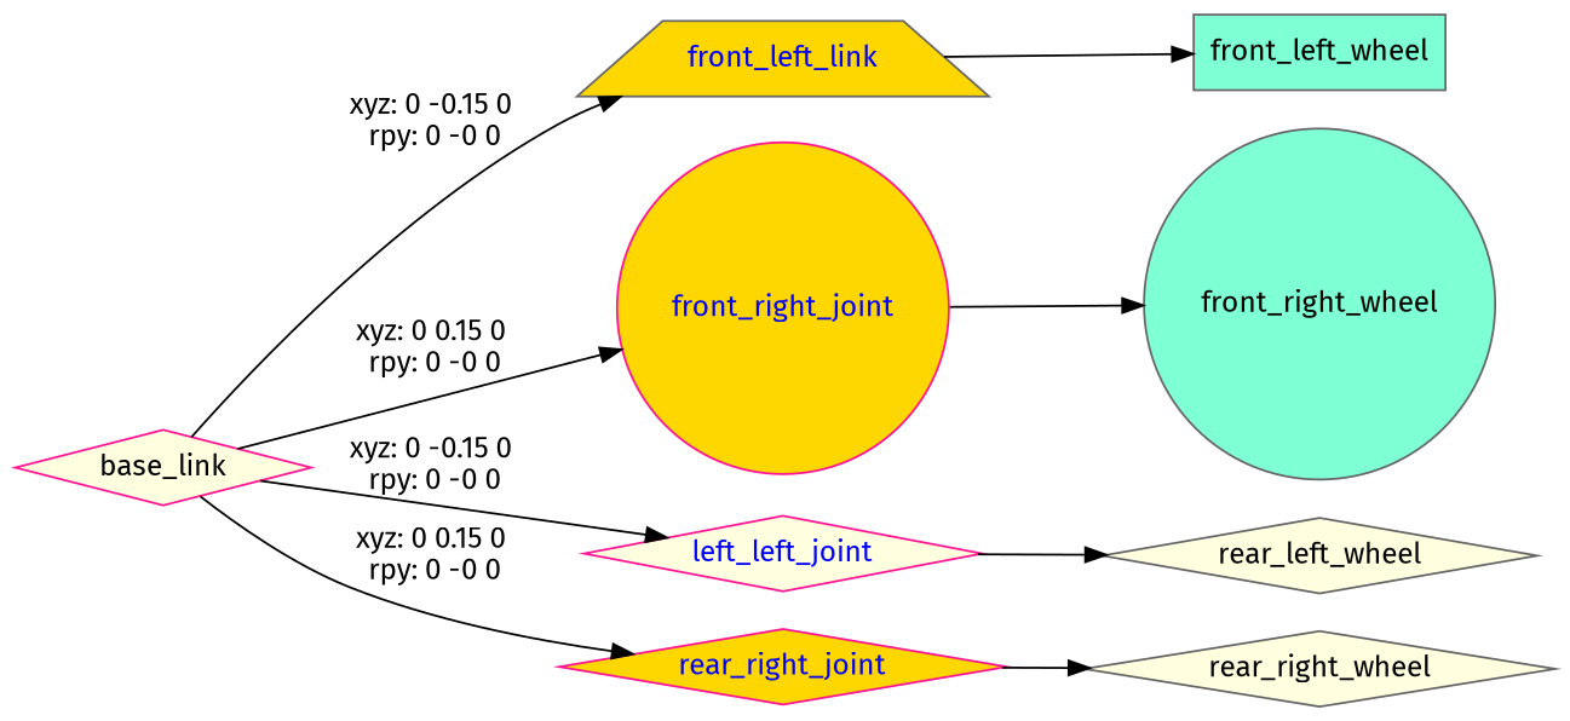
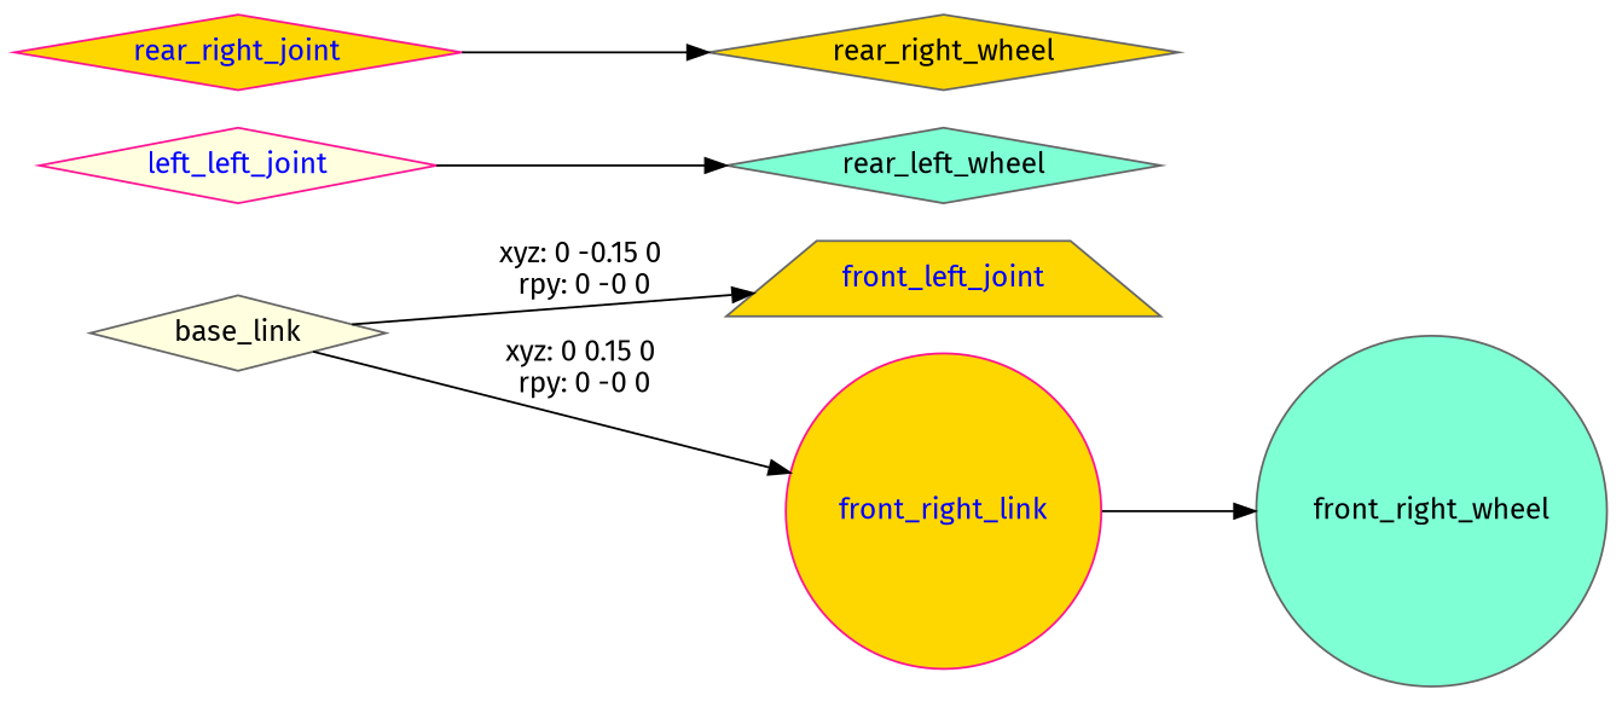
  digraph {
    fontname="Fira Sans"
    rankdir=LR
    node [color=gray40 fillcolor=gold fontname="Fira Sans" shape=diamond style=filled]
    edge [fontname="Fira Sans"]
-   n1 [color=deeppink fillcolor=lightyellow label=base_link]
-   front_left_joint [fontcolor=blue shape=trapezium label=front_left_link]
-   front_right_joint [color=deeppink fontcolor=blue shape=circle]
+   n1 [fillcolor=lightyellow label=base_link]
+   front_left_joint [fontcolor=blue shape=trapezium]
+   front_right_joint [color=deeppink fontcolor=blue shape=circle label=front_right_link]
    n4 [color=deeppink fillcolor=lightyellow fontcolor=blue label=left_left_joint]
    rear_right_joint [color=deeppink fontcolor=blue]
-   n6 [fillcolor=aquamarine label=front_left_wheel shape=box]
    n7 [fillcolor=aquamarine label=front_right_wheel shape=circle]
-   n8 [fillcolor=lightyellow label=rear_left_wheel]
-   n9 [fillcolor=lightyellow label=rear_right_wheel]
+   n8 [fillcolor=aquamarine label=rear_left_wheel]
+   n9 [label=rear_right_wheel]
    n1 -> front_left_joint [label="xyz: 0 -0.15 0 \nrpy: 0 -0 0"]
    n1 -> front_right_joint [label="xyz: 0 0.15 0 \nrpy: 0 -0 0"]
-   n1 -> n4 [label="xyz: 0 -0.15 0 \nrpy: 0 -0 0"]
-   n1 -> rear_right_joint [label="xyz: 0 0.15 0 \nrpy: 0 -0 0"]
-   front_left_joint -> n6
    front_right_joint -> n7
    n4 -> n8
    rear_right_joint -> n9
  }
